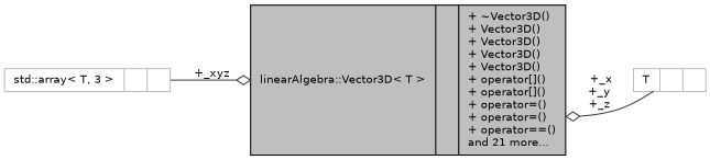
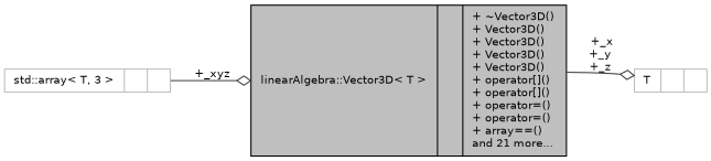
  digraph {
    rankdir=LR
    node [color=grey75 fillcolor=white fontname=Helvetica fontsize=10 shape=record style=filled]
    edge [arrowhead=odiamond color=grey25 fontname=Helvetica fontsize=10 labelfontname=Helvetica labelfontsize=10 style=solid]
-   n1 [color=black fillcolor=grey75 fontcolor=black height=0.2 label="{linearAlgebra::Vector3D\< T \>\n||+ ~Vector3D()\l+ Vector3D()\l+ Vector3D()\l+ Vector3D()\l+ Vector3D()\l+ operator[]()\l+ operator[]()\l+ operator=()\l+ operator=()\l+ operator==()\land 21 more...\l}" width=0.4]
+   n1 [color=black fillcolor=grey75 fontcolor=black height=0.2 label="{linearAlgebra::Vector3D\< T \>\n||+ ~Vector3D()\l+ Vector3D()\l+ Vector3D()\l+ Vector3D()\l+ Vector3D()\l+ operator[]()\l+ operator[]()\l+ operator=()\l+ operator=()\l+ array==()\land 21 more...\l}" width=0.4]
    n2 [height=0.2 label="{std::array\< T, 3 \>\n||}" width=0.4]
    n3 [height=0.2 label="{T\n||}" width=0.4]
    n2 -> n1 [label=" +_xyz"]
-   n3 -> n1 [label=" +_x\n+_y\n+_z"]
+   n1 -> n3 [label=" +_x\n+_y\n+_z"]
  }
